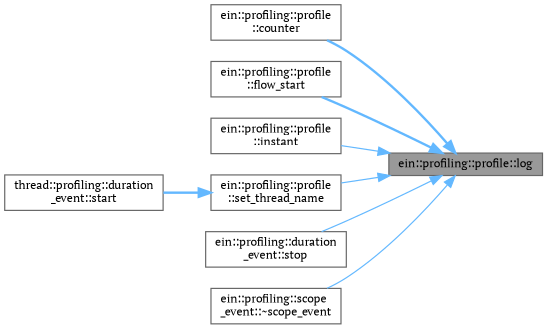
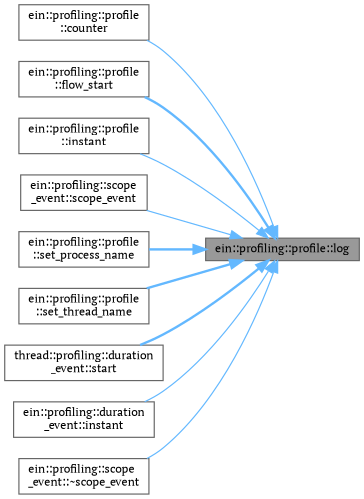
  digraph {
    fontname="PT Serif"
    rankdir=RL
    node [color=grey40 fillcolor=white fontname="PT Serif" fontsize=10 shape=box style=filled]
    edge [color=steelblue1 dir=back fontname="PT Serif" fontsize=10 labelfontname=Helvetica labelfontsize=10 style=solid]
    n1 [color=gray40 fillcolor=grey60 fontcolor=black height=0.2 label="ein::profiling::profile::log" width=0.4]
    n2 [height=0.2 label="ein::profiling::profile\l::counter" width=0.4]
    n3 [height=0.2 label="ein::profiling::profile\l::flow_start" width=0.4]
    n4 [height=0.2 label="ein::profiling::profile\l::instant" width=0.4]
+   n5 [height=0.2 label="ein::profiling::scope\l_event::scope_event" width=0.4]
+   n6 [height=0.2 label="ein::profiling::profile\l::set_process_name" width=0.4]
    n7 [height=0.2 label="ein::profiling::profile\l::set_thread_name" width=0.4]
    n8 [height=0.2 label="thread::profiling::duration\l_event::start" width=0.4]
-   n9 [height=0.2 label="ein::profiling::duration\l_event::stop" width=0.4]
+   n9 [height=0.2 label="ein::profiling::duration\l_event::instant" width=0.4]
    n10 [height=0.2 label="ein::profiling::scope\l_event::~scope_event" width=0.4]
-   n1 -> n2 [style=bold]
+   n1 -> n2
    n1 -> n3 [style=bold]
    n1 -> n4
-   n1 -> n7
-   n7 -> n8 [style=bold]
+   n1 -> n5
+   n1 -> n6 [style=bold]
+   n1 -> n7 [style=bold]
+   n1 -> n8 [style=bold]
    n1 -> n9
    n1 -> n10
  }
